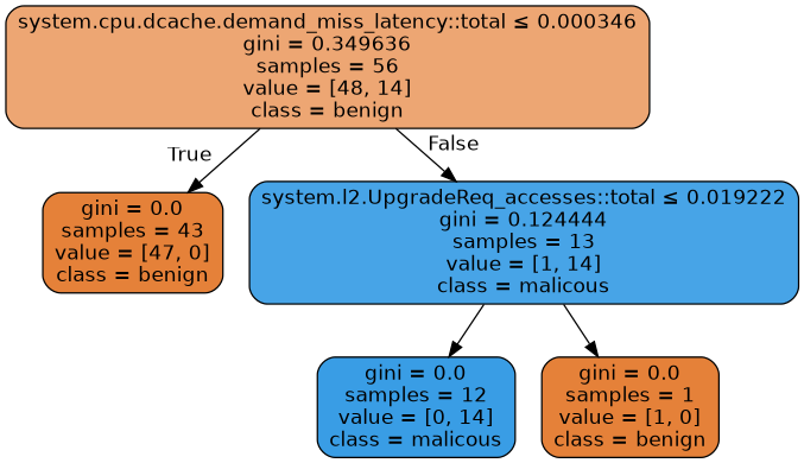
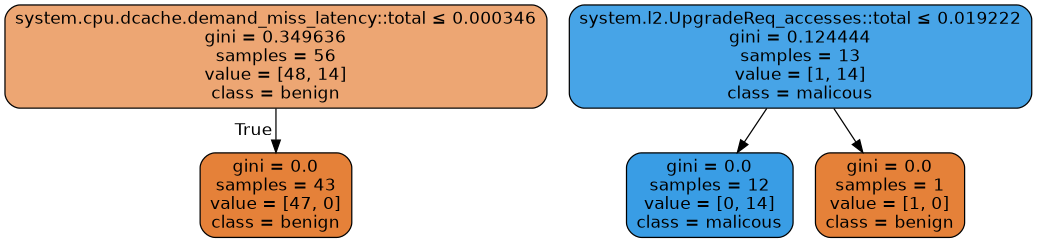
  digraph {
    node [color=black fillcolor="#e58139" fontname=helvetica shape=box style="filled, rounded"]
    edge [fontname=helvetica]
    n1 [fillcolor="#eda673" label=<system.cpu.dcache.demand_miss_latency::total &le; 0.000346<br/>gini = 0.349636<br/>samples = 56<br/>value = [48, 14]<br/>class = benign>]
    n2 [label=<gini = 0.0<br/>samples = 43<br/>value = [47, 0]<br/>class = benign>]
    n3 [fillcolor="#47a4e7" label=<system.l2.UpgradeReq_accesses::total &le; 0.019222<br/>gini = 0.124444<br/>samples = 13<br/>value = [1, 14]<br/>class = malicous>]
    n4 [fillcolor="#399de5" label=<gini = 0.0<br/>samples = 12<br/>value = [0, 14]<br/>class = malicous>]
    n5 [label=<gini = 0.0<br/>samples = 1<br/>value = [1, 0]<br/>class = benign>]
    n1 -> n2 [headlabel=True labelangle=45 labeldistance=2.5]
-   n1 -> n3 [headlabel=False labelangle=-45 labeldistance=2.5]
    n3 -> n4
    n3 -> n5
  }
